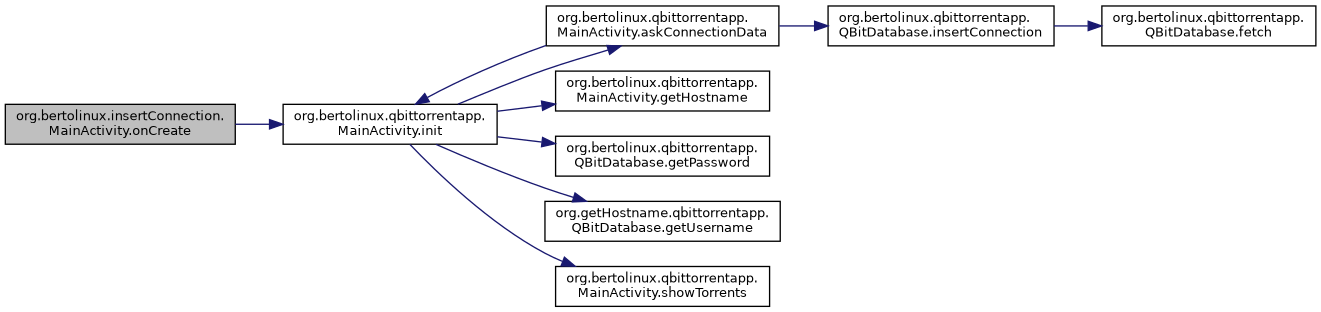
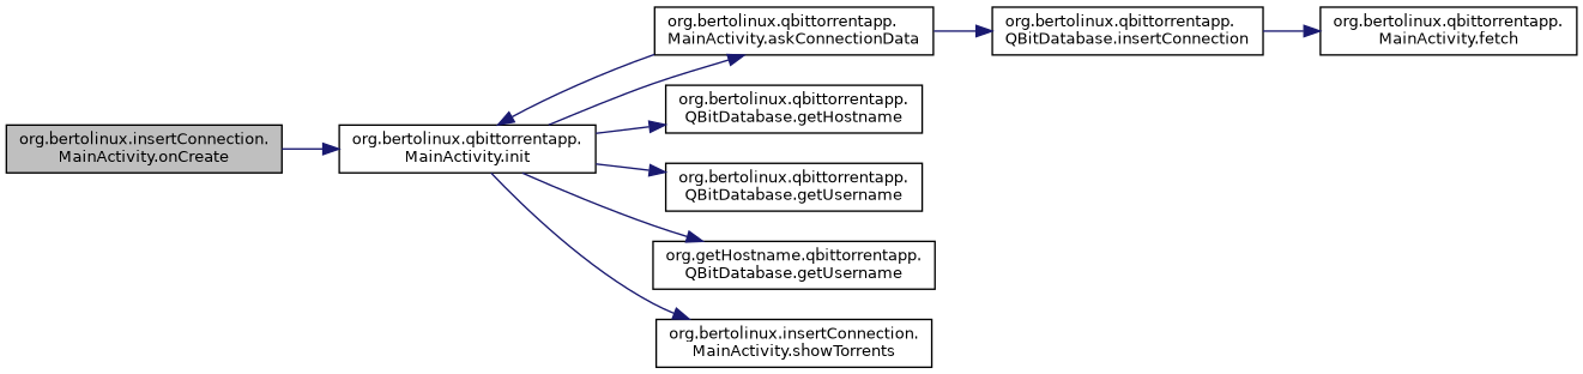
  digraph {
    rankdir=LR
    node [color=black fillcolor=white fontname=Helvetica fontsize=10 shape=record style=filled]
    edge [color=midnightblue fontname=Helvetica fontsize=10 labelfontname=Helvetica labelfontsize=10 style=solid]
    n1 [fillcolor=grey75 fontcolor=black height=0.2 label="org.bertolinux.insertConnection.\lMainActivity.onCreate" width=0.4]
    n2 [height=0.2 label="org.bertolinux.qbittorrentapp.\lMainActivity.init" width=0.4]
    n3 [height=0.2 label="org.bertolinux.qbittorrentapp.\lMainActivity.askConnectionData" width=0.4]
-   n4 [height=0.2 label="org.bertolinux.qbittorrentapp.\lMainActivity.getHostname" width=0.4]
-   n5 [height=0.2 label="org.bertolinux.qbittorrentapp.\lQBitDatabase.getPassword" width=0.4]
+   n4 [height=0.2 label="org.bertolinux.qbittorrentapp.\lQBitDatabase.getHostname" width=0.4]
+   n5 [height=0.2 label="org.bertolinux.qbittorrentapp.\lQBitDatabase.getUsername" width=0.4]
    n6 [height=0.2 label="org.getHostname.qbittorrentapp.\lQBitDatabase.getUsername" width=0.4]
-   n7 [height=0.2 label="org.bertolinux.qbittorrentapp.\lMainActivity.showTorrents" width=0.4]
+   n7 [height=0.2 label="org.bertolinux.insertConnection.\lMainActivity.showTorrents" width=0.4]
    n8 [height=0.2 label="org.bertolinux.qbittorrentapp.\lQBitDatabase.insertConnection" width=0.4]
-   n9 [height=0.2 label="org.bertolinux.qbittorrentapp.\lQBitDatabase.fetch" width=0.4]
+   n9 [height=0.2 label="org.bertolinux.qbittorrentapp.\lMainActivity.fetch" width=0.4]
    n1 -> n2
    n2 -> n3
    n2 -> n4
    n2 -> n5
    n2 -> n6
    n2 -> n7
    n3 -> n2
    n3 -> n8
    n8 -> n9
  }
